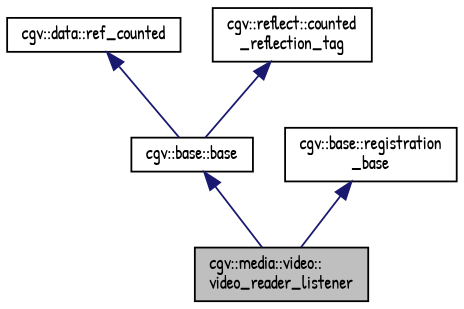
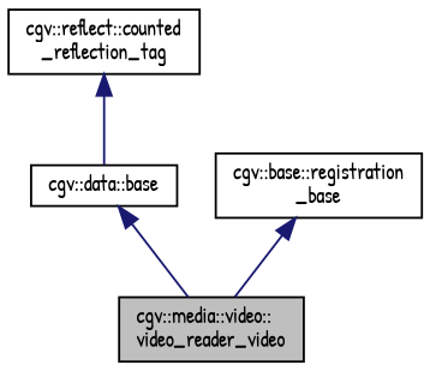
  digraph {
    fontname="Patrick Hand"
    node [color=black fontname="Patrick Hand" fontsize=10 shape=record]
    edge [color=midnightblue dir=back fontname="Patrick Hand" fontsize=10 labelfontname=Helvetica labelfontsize=10 style=solid]
-   n1 [fillcolor=grey75 fontcolor=black height=0.2 label="cgv::media::video::\lvideo_reader_listener" style=filled width=0.4]
-   n2 [height=0.2 label="cgv::base::base" width=0.4]
-   n3 [height=0.2 label="cgv::data::ref_counted" width=0.4]
+   n1 [fillcolor=grey75 fontcolor=black height=0.2 label="cgv::media::video::\lvideo_reader_video" style=filled width=0.4]
+   n2 [height=0.2 label="cgv::data::base" width=0.4]
    n4 [height=0.2 label="cgv::reflect::counted\l_reflection_tag" width=0.4]
    n5 [height=0.2 label="cgv::base::registration\l_base" width=0.4]
    n2 -> n1
-   n3 -> n2
    n4 -> n2
    n5 -> n1
  }
